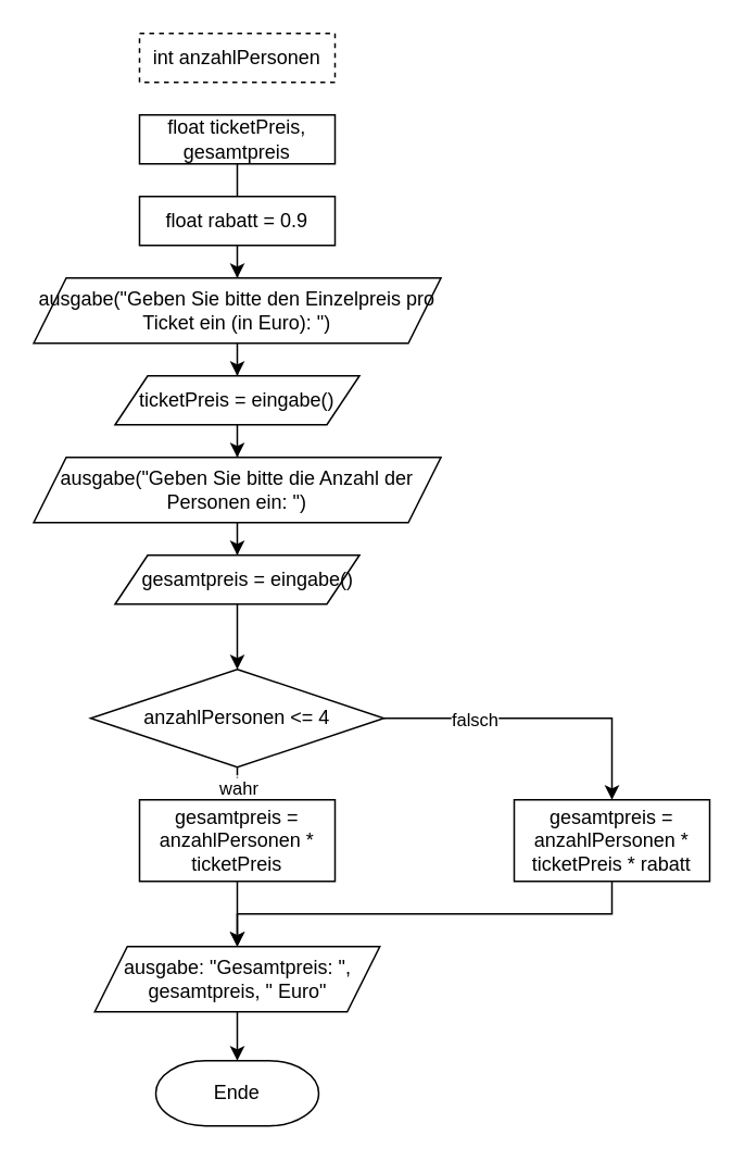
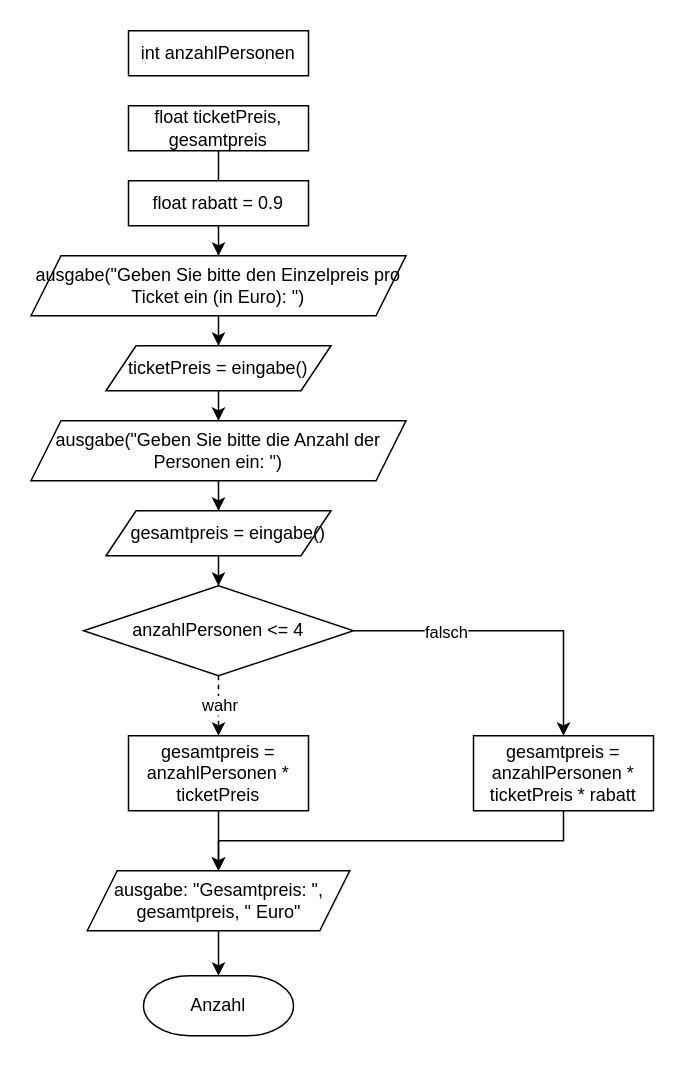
  <mxCell id="0" />
  <mxCell id="1" parent="0" />
- <mxCell id="2" value="Ende" style="strokeWidth=1;html=1;shape=mxgraph.flowchart.terminator;whiteSpace=wrap;" vertex="1" parent="1"><mxGeometry x="95" y="650" width="100" height="40" as="geometry" /></mxCell>
- <mxCell id="3" value="int anzahlPersonen" style="rounded=0;whiteSpace=wrap;html=1;dashed=1;" vertex="1" parent="1"><mxGeometry x="85" y="20" width="120" height="30" as="geometry" /></mxCell>
+ <mxCell id="2" value="Anzahl" style="strokeWidth=1;html=1;shape=mxgraph.flowchart.terminator;whiteSpace=wrap;" vertex="1" parent="1"><mxGeometry x="95" y="650" width="100" height="40" as="geometry" /></mxCell>
+ <mxCell id="3" value="int anzahlPersonen" style="rounded=0;whiteSpace=wrap;html=1;" vertex="1" parent="1"><mxGeometry x="85" y="20" width="120" height="30" as="geometry" /></mxCell>
  <mxCell id="4" style="edgeStyle=orthogonalEdgeStyle;rounded=0;orthogonalLoop=1;jettySize=auto;html=1;endArrow=none;" edge="1" parent="1" source="5" target="7"><mxGeometry relative="1" as="geometry" /></mxCell>
  <mxCell id="5" value="float ticketPreis, gesamtpreis" style="rounded=0;whiteSpace=wrap;html=1;" vertex="1" parent="1"><mxGeometry x="85" y="70" width="120" height="30" as="geometry" /></mxCell>
  <mxCell id="6" style="edgeStyle=orthogonalEdgeStyle;rounded=0;orthogonalLoop=1;jettySize=auto;html=1;" edge="1" parent="1" source="7" target="9"><mxGeometry relative="1" as="geometry" /></mxCell>
  <mxCell id="7" value="float rabatt = 0.9" style="rounded=0;whiteSpace=wrap;html=1;" vertex="1" parent="1"><mxGeometry x="85" y="120" width="120" height="30" as="geometry" /></mxCell>
  <mxCell id="8" style="edgeStyle=orthogonalEdgeStyle;rounded=0;orthogonalLoop=1;jettySize=auto;html=1;" edge="1" parent="1" source="9" target="11"><mxGeometry relative="1" as="geometry" /></mxCell>
  <mxCell id="9" value="ausgabe(&quot;Geben Sie bitte den Einzelpreis pro Ticket ein (in Euro): &quot;)" style="shape=parallelogram;perimeter=parallelogramPerimeter;whiteSpace=wrap;html=1;fixedSize=1;" vertex="1" parent="1"><mxGeometry x="20" y="170" width="250" height="40" as="geometry" /></mxCell>
  <mxCell id="10" style="edgeStyle=orthogonalEdgeStyle;rounded=0;orthogonalLoop=1;jettySize=auto;html=1;" edge="1" parent="1" source="11" target="13"><mxGeometry relative="1" as="geometry" /></mxCell>
  <mxCell id="11" value="ticketPreis = eingabe()" style="shape=parallelogram;perimeter=parallelogramPerimeter;whiteSpace=wrap;html=1;fixedSize=1;" vertex="1" parent="1"><mxGeometry x="70" y="230" width="150" height="30" as="geometry" /></mxCell>
  <mxCell id="12" style="edgeStyle=orthogonalEdgeStyle;rounded=0;orthogonalLoop=1;jettySize=auto;html=1;" edge="1" parent="1" source="13" target="15"><mxGeometry relative="1" as="geometry" /></mxCell>
  <mxCell id="13" value="ausgabe(&quot;Geben Sie bitte die Anzahl der Personen ein:&amp;nbsp;&quot;)" style="shape=parallelogram;perimeter=parallelogramPerimeter;whiteSpace=wrap;html=1;fixedSize=1;" vertex="1" parent="1"><mxGeometry x="20" y="280" width="250" height="40" as="geometry" /></mxCell>
  <mxCell id="14" style="edgeStyle=orthogonalEdgeStyle;rounded=0;orthogonalLoop=1;jettySize=auto;html=1;" edge="1" parent="1" source="15" target="20"><mxGeometry relative="1" as="geometry" /></mxCell>
  <mxCell id="15" value="&amp;nbsp; &amp;nbsp; gesamtpreis = eingabe()" style="shape=parallelogram;perimeter=parallelogramPerimeter;whiteSpace=wrap;html=1;fixedSize=1;" vertex="1" parent="1"><mxGeometry x="70" y="340" width="150" height="30" as="geometry" /></mxCell>
  <mxCell id="16" style="edgeStyle=orthogonalEdgeStyle;rounded=0;orthogonalLoop=1;jettySize=auto;html=1;dashed=1;" edge="1" parent="1" source="20" target="22"><mxGeometry relative="1" as="geometry"><mxPoint x="145" y="490" as="targetPoint" /></mxGeometry></mxCell>
  <mxCell id="17" value="wahr" style="edgeLabel;html=1;align=center;verticalAlign=middle;resizable=0;points=[];" vertex="1" connectable="0" parent="16"><mxGeometry x="-0.06" relative="1" as="geometry"><mxPoint as="offset" /></mxGeometry></mxCell>
  <mxCell id="18" style="edgeStyle=orthogonalEdgeStyle;rounded=0;orthogonalLoop=1;jettySize=auto;html=1;" edge="1" parent="1" source="20" target="24"><mxGeometry relative="1" as="geometry"><mxPoint x="315" y="420" as="targetPoint" /></mxGeometry></mxCell>
  <mxCell id="19" value="falsch" style="edgeLabel;html=1;align=center;verticalAlign=middle;resizable=0;points=[];" vertex="1" connectable="0" parent="18"><mxGeometry x="-0.419" relative="1" as="geometry"><mxPoint as="offset" /></mxGeometry></mxCell>
- <mxCell id="20" value="anzahlPersonen &amp;lt;= 4" style="strokeWidth=1;html=1;shape=mxgraph.flowchart.decision;whiteSpace=wrap;" vertex="1" parent="1"><mxGeometry x="55" y="410" width="180" height="60" as="geometry" /></mxCell>
+ <mxCell id="20" value="anzahlPersonen &amp;lt;= 4" style="strokeWidth=1;html=1;shape=mxgraph.flowchart.decision;whiteSpace=wrap;" vertex="1" parent="1"><mxGeometry x="55" y="390" width="180" height="60" as="geometry" /></mxCell>
  <mxCell id="21" style="edgeStyle=orthogonalEdgeStyle;rounded=0;orthogonalLoop=1;jettySize=auto;html=1;" edge="1" parent="1" source="22" target="26"><mxGeometry relative="1" as="geometry" /></mxCell>
  <mxCell id="22" value="gesamtpreis = anzahlPersonen * ticketPreis" style="rounded=0;whiteSpace=wrap;html=1;" vertex="1" parent="1"><mxGeometry x="85" y="490" width="120" height="50" as="geometry" /></mxCell>
  <mxCell id="23" style="edgeStyle=orthogonalEdgeStyle;rounded=0;orthogonalLoop=1;jettySize=auto;html=1;" edge="1" parent="1" source="24" target="26"><mxGeometry relative="1" as="geometry"><Array as="points"><mxPoint x="375" y="560" /><mxPoint x="145" y="560" /></Array></mxGeometry></mxCell>
  <mxCell id="24" value="gesamtpreis = anzahlPersonen * ticketPreis * rabatt" style="rounded=0;whiteSpace=wrap;html=1;" vertex="1" parent="1"><mxGeometry x="315" y="490" width="120" height="50" as="geometry" /></mxCell>
  <mxCell id="25" style="edgeStyle=orthogonalEdgeStyle;rounded=0;orthogonalLoop=1;jettySize=auto;html=1;" edge="1" parent="1" source="26" target="2"><mxGeometry relative="1" as="geometry" /></mxCell>
  <mxCell id="26" value="ausgabe: &quot;Gesamtpreis: &quot;, gesamtpreis, &quot; Euro&quot;" style="shape=parallelogram;perimeter=parallelogramPerimeter;whiteSpace=wrap;html=1;fixedSize=1;" vertex="1" parent="1"><mxGeometry x="57.5" y="580" width="175" height="40" as="geometry" /></mxCell>
